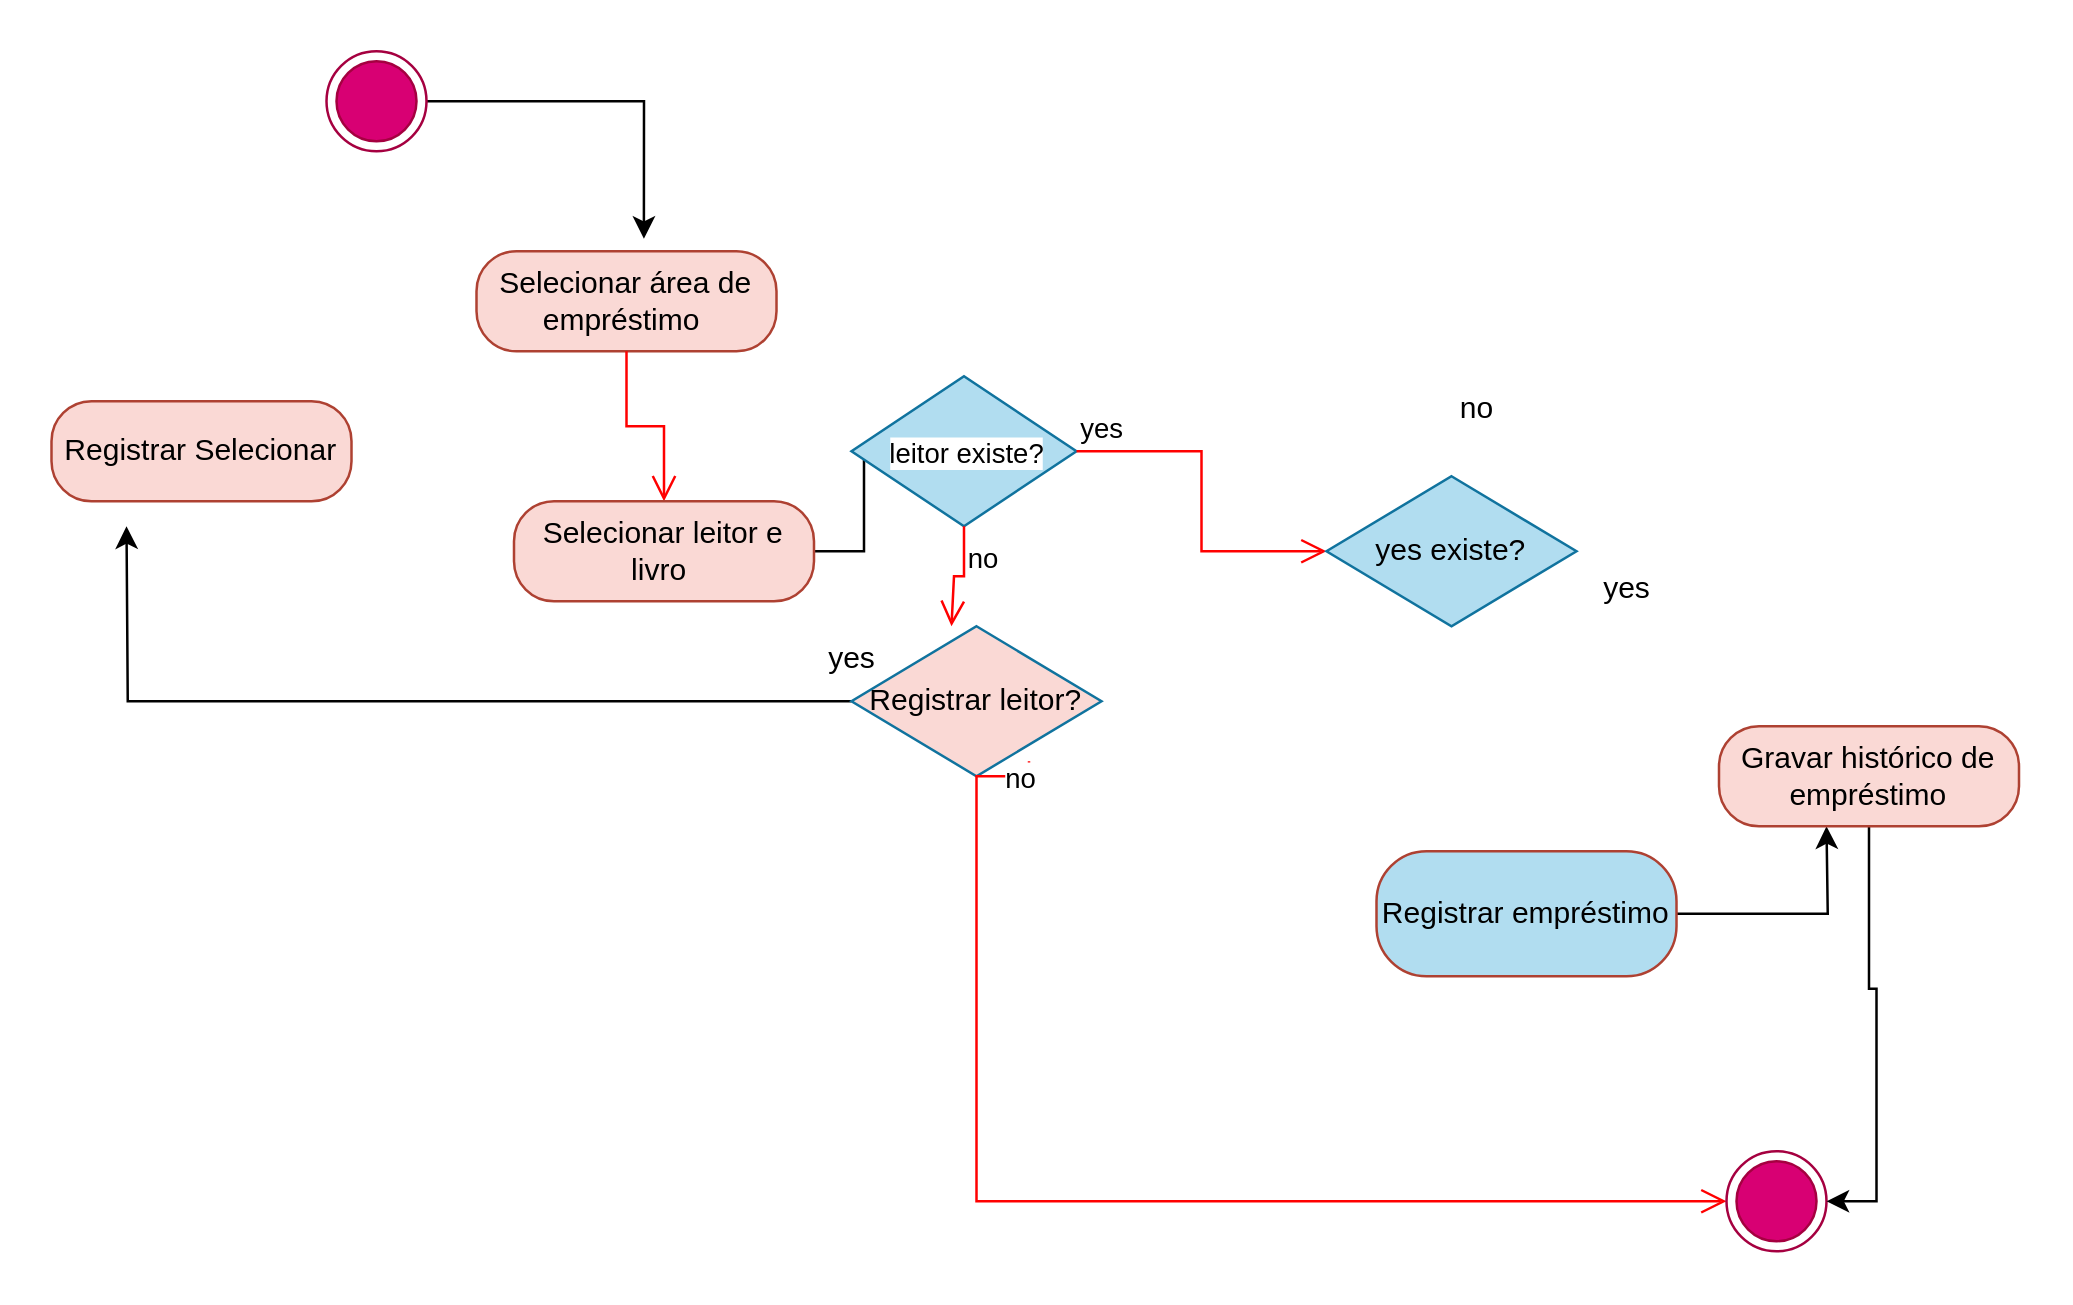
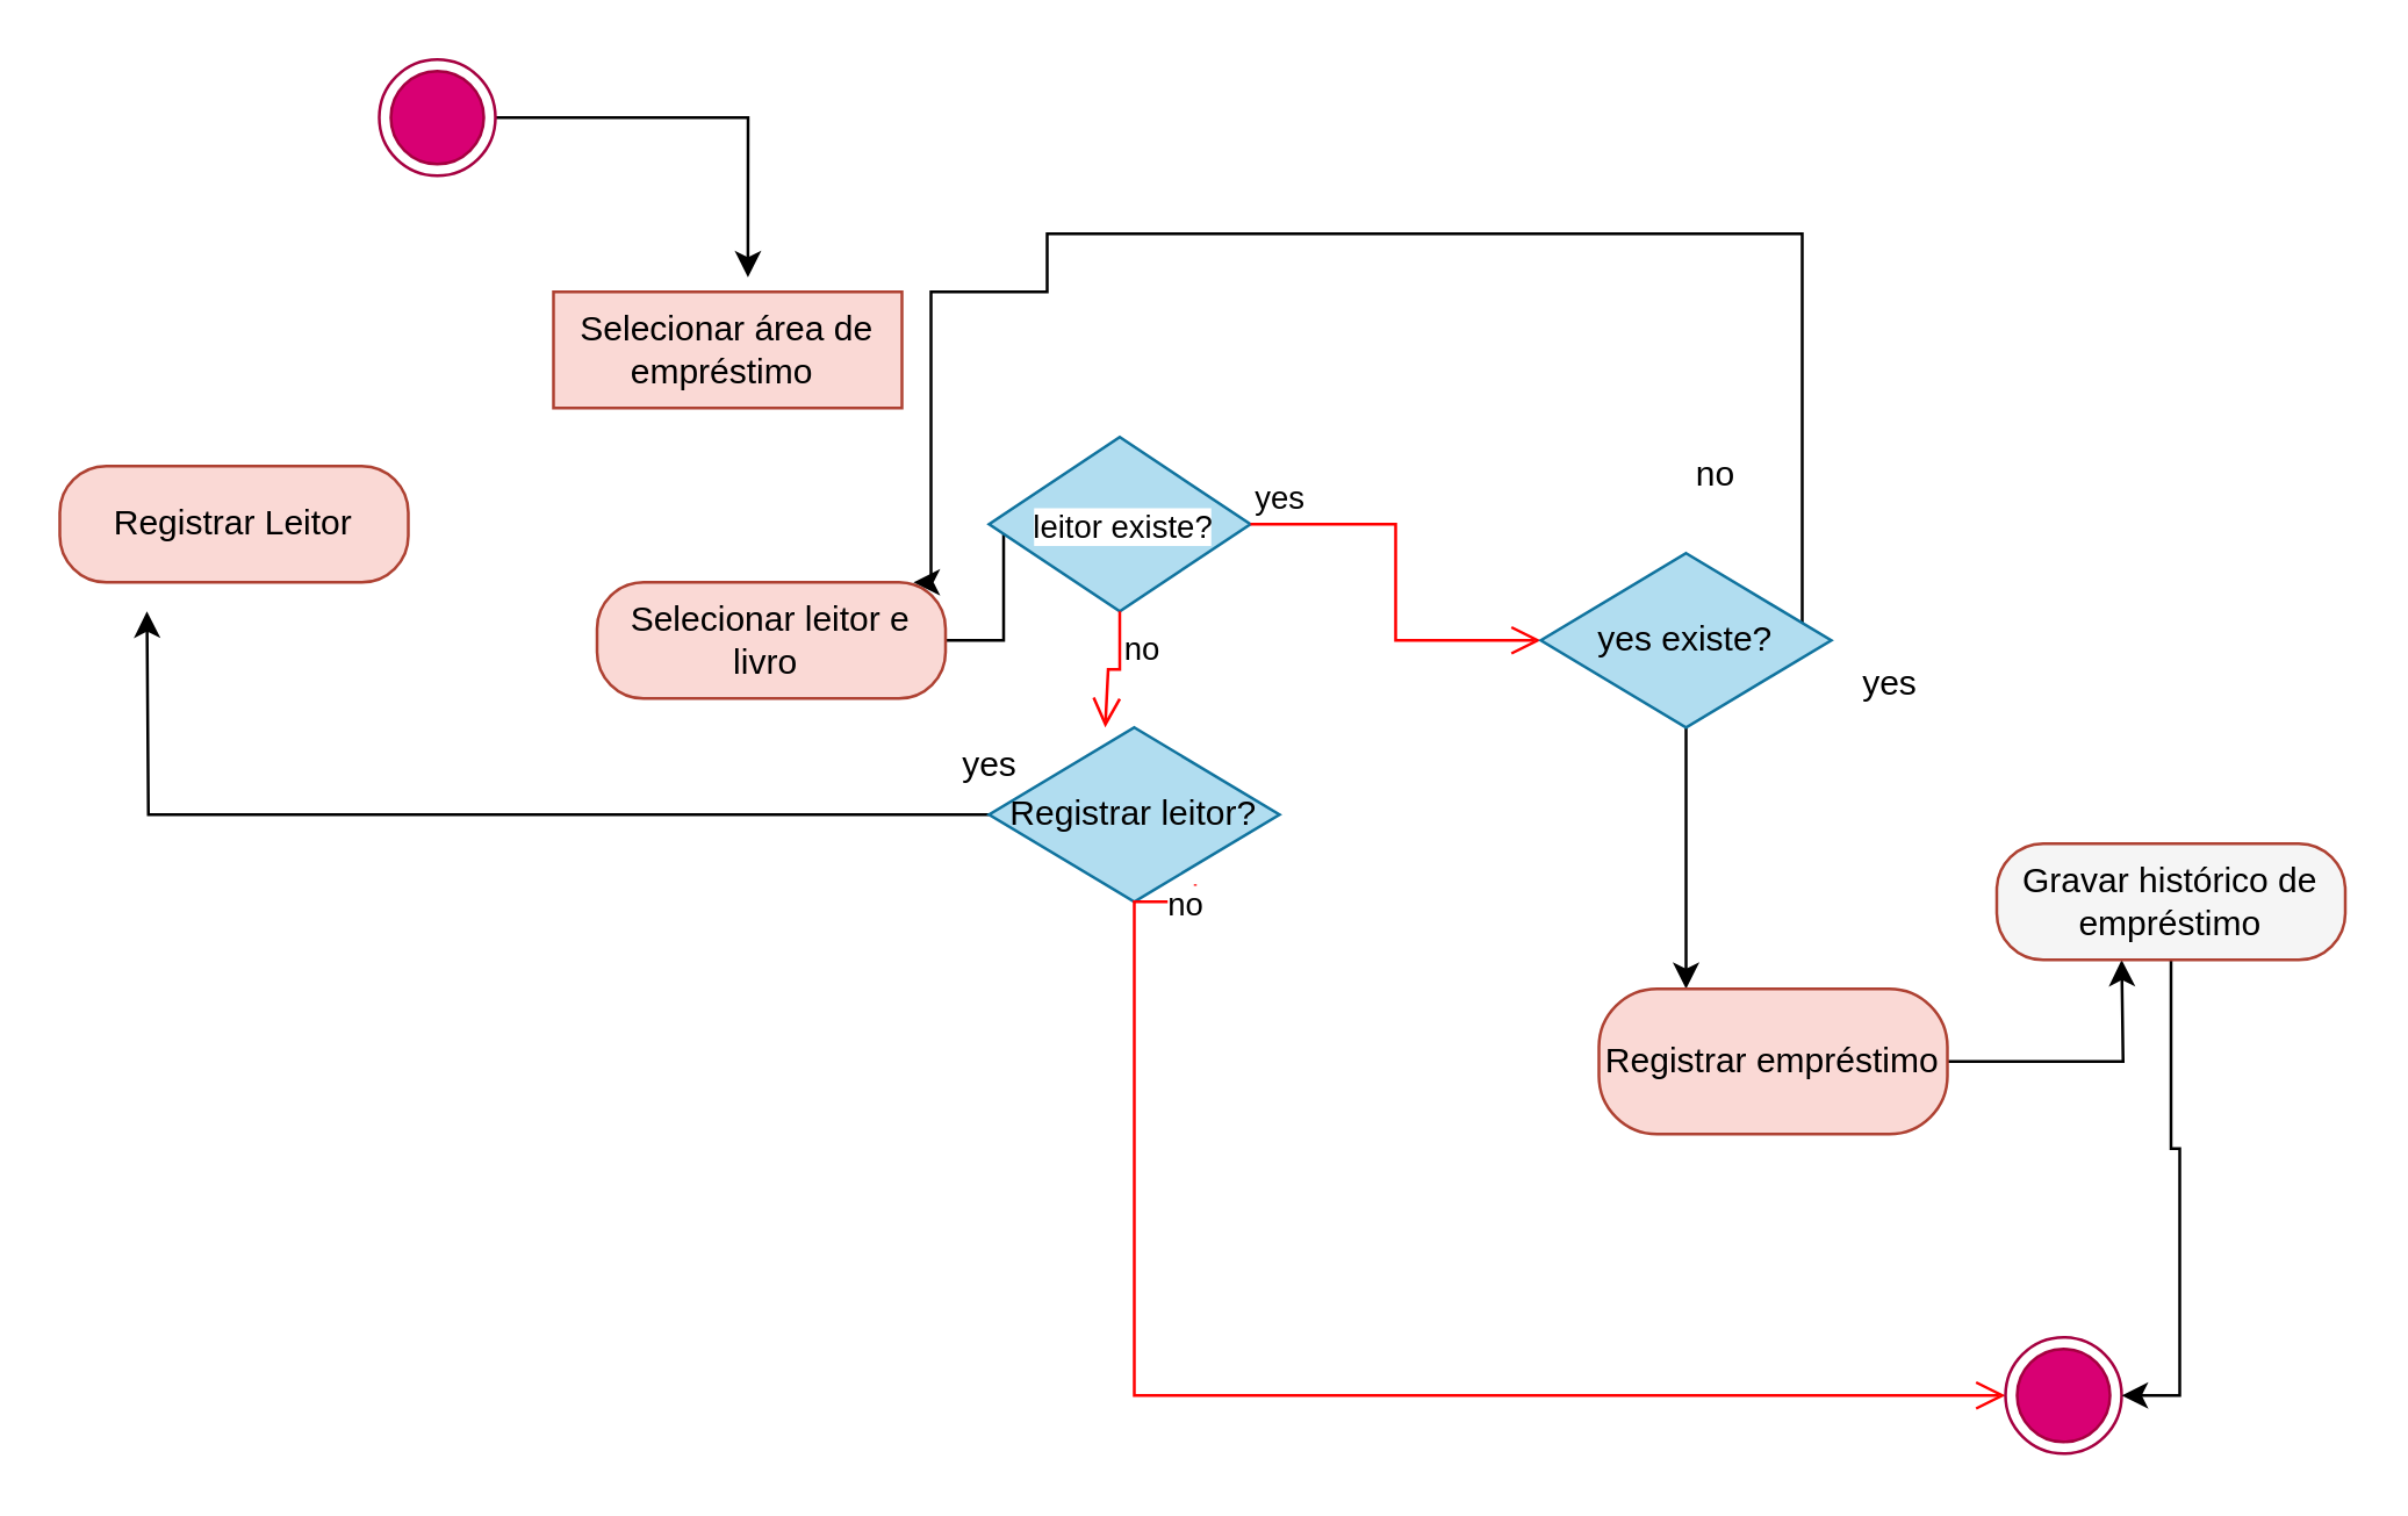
  <mxCell id="0" />
  <mxCell id="1" parent="0" />
- <mxCell id="2" value="Selecionar área de empréstimo&amp;nbsp;" style="rounded=1;whiteSpace=wrap;html=1;arcSize=40;fillColor=#fad9d5;strokeColor=#ae4132;" vertex="1" parent="1"><mxGeometry x="190" y="100" width="120" height="40" as="geometry" /></mxCell>
- <mxCell id="3" value="" style="edgeStyle=orthogonalEdgeStyle;html=1;verticalAlign=bottom;endArrow=open;endSize=8;strokeColor=#ff0000;rounded=0;entryX=0.5;entryY=0;entryDx=0;entryDy=0;" edge="1" source="2" parent="1" target="5"><mxGeometry relative="1" as="geometry"><mxPoint x="390" y="280" as="targetPoint" /></mxGeometry></mxCell>
+ <mxCell id="2" value="Selecionar área de empréstimo&amp;nbsp;" style="whiteSpace=wrap;html=1;arcSize=40;fillColor=#fad9d5;strokeColor=#ae4132;rounded=0;" vertex="1" parent="1"><mxGeometry x="190" y="100" width="120" height="40" as="geometry" /></mxCell>
  <mxCell id="4" style="edgeStyle=orthogonalEdgeStyle;rounded=0;orthogonalLoop=1;jettySize=auto;html=1;exitX=1;exitY=0.5;exitDx=0;exitDy=0;" edge="1" parent="1" source="5" target="7"><mxGeometry relative="1" as="geometry" /></mxCell>
  <mxCell id="5" value="Selecionar leitor e livro&amp;nbsp;" style="rounded=1;whiteSpace=wrap;html=1;arcSize=40;fillColor=#fad9d5;strokeColor=#ae4132;" vertex="1" parent="1"><mxGeometry x="205" y="200" width="120" height="40" as="geometry" /></mxCell>
- <mxCell id="6" value="Registrar Selecionar" style="rounded=1;whiteSpace=wrap;html=1;arcSize=40;fillColor=#fad9d5;strokeColor=#ae4132;" vertex="1" parent="1"><mxGeometry x="20" y="160" width="120" height="40" as="geometry" /></mxCell>
+ <mxCell id="6" value="Registrar Leitor" style="rounded=1;whiteSpace=wrap;html=1;arcSize=40;fillColor=#fad9d5;strokeColor=#ae4132;" vertex="1" parent="1"><mxGeometry x="20" y="160" width="120" height="40" as="geometry" /></mxCell>
  <mxCell id="7" value="" style="rhombus;whiteSpace=wrap;html=1;fillColor=#b1ddf0;strokeColor=#10739e;" vertex="1" parent="1"><mxGeometry x="340" y="150" width="90" height="60" as="geometry" /></mxCell>
  <mxCell id="8" value="yes" style="edgeStyle=orthogonalEdgeStyle;html=1;align=left;verticalAlign=bottom;endArrow=open;endSize=8;strokeColor=#ff0000;rounded=0;entryX=0;entryY=0.5;entryDx=0;entryDy=0;" edge="1" source="7" parent="1" target="16"><mxGeometry x="-1" relative="1" as="geometry"><mxPoint x="520" y="170" as="targetPoint" /><mxPoint as="offset" /></mxGeometry></mxCell>
  <mxCell id="9" value="no" style="edgeStyle=orthogonalEdgeStyle;html=1;align=left;verticalAlign=top;endArrow=open;endSize=8;strokeColor=#ff0000;rounded=0;" edge="1" source="7" parent="1"><mxGeometry x="-1" relative="1" as="geometry"><mxPoint x="380" y="250" as="targetPoint" /><Array as="points"><mxPoint x="385" y="230" /><mxPoint x="381" y="230" /></Array></mxGeometry></mxCell>
  <mxCell id="10" value="leitor existe?" style="edgeLabel;html=1;align=center;verticalAlign=middle;resizable=0;points=[];" vertex="1" connectable="0" parent="9"><mxGeometry x="-1" y="21" relative="1" as="geometry"><mxPoint x="-21" y="-30" as="offset" /></mxGeometry></mxCell>
  <mxCell id="11" style="edgeStyle=orthogonalEdgeStyle;rounded=0;orthogonalLoop=1;jettySize=auto;html=1;" edge="1" parent="1" source="12"><mxGeometry relative="1" as="geometry"><mxPoint x="50" y="210" as="targetPoint" /></mxGeometry></mxCell>
- <mxCell id="12" value="Registrar leitor?" style="rhombus;whiteSpace=wrap;html=1;fillColor=#fad9d5;strokeColor=#10739e;" vertex="1" parent="1"><mxGeometry x="340" y="250" width="100" height="60" as="geometry" /></mxCell>
+ <mxCell id="12" value="Registrar leitor?" style="rhombus;whiteSpace=wrap;html=1;fillColor=#b1ddf0;strokeColor=#10739e;" vertex="1" parent="1"><mxGeometry x="340" y="250" width="100" height="60" as="geometry" /></mxCell>
  <mxCell id="13" value="no" style="edgeStyle=orthogonalEdgeStyle;html=1;align=left;verticalAlign=bottom;endArrow=open;endSize=8;strokeColor=#ff0000;rounded=0;entryX=0;entryY=0.5;entryDx=0;entryDy=0;exitX=0.71;exitY=0.9;exitDx=0;exitDy=0;exitPerimeter=0;" edge="1" source="12" parent="1" target="21"><mxGeometry x="-0.851" y="10" relative="1" as="geometry"><mxPoint x="680" y="524" as="targetPoint" /><Array as="points"><mxPoint x="411" y="310" /><mxPoint x="390" y="310" /><mxPoint x="390" y="480" /></Array><mxPoint as="offset" /></mxGeometry></mxCell>
+ <mxCell id="14" style="edgeStyle=orthogonalEdgeStyle;rounded=0;orthogonalLoop=1;jettySize=auto;html=1;entryX=0.908;entryY=0;entryDx=0;entryDy=0;entryPerimeter=0;" edge="1" parent="1" source="16" target="5"><mxGeometry relative="1" as="geometry"><mxPoint x="590" y="105" as="sourcePoint" /><mxPoint x="300" y="100" as="targetPoint" /><Array as="points"><mxPoint x="620" y="80" /><mxPoint x="360" y="80" /><mxPoint x="360" y="100" /><mxPoint x="320" y="100" /><mxPoint x="320" y="200" /></Array></mxGeometry></mxCell>
+ <mxCell id="15" style="edgeStyle=orthogonalEdgeStyle;rounded=0;orthogonalLoop=1;jettySize=auto;html=1;entryX=0.25;entryY=0;entryDx=0;entryDy=0;" edge="1" parent="1" source="16" target="20"><mxGeometry relative="1" as="geometry" /></mxCell>
  <mxCell id="16" value="yes existe?" style="rhombus;whiteSpace=wrap;html=1;fillColor=#b1ddf0;strokeColor=#10739e;" vertex="1" parent="1"><mxGeometry x="530" y="190" width="100" height="60" as="geometry" /></mxCell>
  <mxCell id="17" value="no" style="text;html=1;align=center;verticalAlign=middle;resizable=0;points=[];autosize=1;strokeColor=none;fillColor=none;" vertex="1" parent="1"><mxGeometry x="570" y="148" width="40" height="30" as="geometry" /></mxCell>
  <mxCell id="18" value="yes" style="text;html=1;align=center;verticalAlign=middle;resizable=0;points=[];autosize=1;strokeColor=none;fillColor=none;" vertex="1" parent="1"><mxGeometry x="630" y="220" width="40" height="30" as="geometry" /></mxCell>
  <mxCell id="19" style="edgeStyle=orthogonalEdgeStyle;rounded=0;orthogonalLoop=1;jettySize=auto;html=1;" edge="1" parent="1" source="20"><mxGeometry relative="1" as="geometry"><mxPoint x="730" y="330" as="targetPoint" /></mxGeometry></mxCell>
- <mxCell id="20" value="Registrar empréstimo" style="rounded=1;whiteSpace=wrap;html=1;arcSize=40;fillColor=#b1ddf0;strokeColor=#ae4132;" vertex="1" parent="1"><mxGeometry x="550" y="340" width="120" height="50" as="geometry" /></mxCell>
+ <mxCell id="20" value="Registrar empréstimo" style="rounded=1;whiteSpace=wrap;html=1;arcSize=40;fillColor=#fad9d5;strokeColor=#ae4132;" vertex="1" parent="1"><mxGeometry x="550" y="340" width="120" height="50" as="geometry" /></mxCell>
  <mxCell id="21" value="" style="ellipse;html=1;shape=endState;fillColor=#d80073;strokeColor=#A50040;fontColor=#ffffff;" vertex="1" parent="1"><mxGeometry x="690" y="460" width="40" height="40" as="geometry" /></mxCell>
  <mxCell id="22" style="edgeStyle=orthogonalEdgeStyle;rounded=0;orthogonalLoop=1;jettySize=auto;html=1;entryX=0.558;entryY=-0.125;entryDx=0;entryDy=0;entryPerimeter=0;" edge="1" parent="1" source="23" target="2"><mxGeometry relative="1" as="geometry" /></mxCell>
  <mxCell id="23" value="" style="ellipse;html=1;shape=endState;fillColor=#d80073;fontColor=#ffffff;strokeColor=#A50040;" vertex="1" parent="1"><mxGeometry x="130" y="20" width="40" height="40" as="geometry" /></mxCell>
  <mxCell id="24" value="yes" style="text;html=1;align=center;verticalAlign=middle;resizable=0;points=[];autosize=1;strokeColor=none;fillColor=none;" vertex="1" parent="1"><mxGeometry x="320" y="248" width="40" height="30" as="geometry" /></mxCell>
  <mxCell id="25" style="edgeStyle=orthogonalEdgeStyle;rounded=0;orthogonalLoop=1;jettySize=auto;html=1;entryX=1;entryY=0.5;entryDx=0;entryDy=0;" edge="1" parent="1" source="26" target="21"><mxGeometry relative="1" as="geometry"><mxPoint x="760" y="500" as="targetPoint" /></mxGeometry></mxCell>
- <mxCell id="26" value="Gravar histórico de empréstimo" style="rounded=1;whiteSpace=wrap;html=1;arcSize=40;fillColor=#fad9d5;strokeColor=#ae4132;" vertex="1" parent="1"><mxGeometry x="687" y="290" width="120" height="40" as="geometry" /></mxCell>
+ <mxCell id="26" value="Gravar histórico de empréstimo" style="rounded=1;whiteSpace=wrap;html=1;arcSize=40;fillColor=#f5f5f5;strokeColor=#ae4132;" vertex="1" parent="1"><mxGeometry x="687" y="290" width="120" height="40" as="geometry" /></mxCell>
